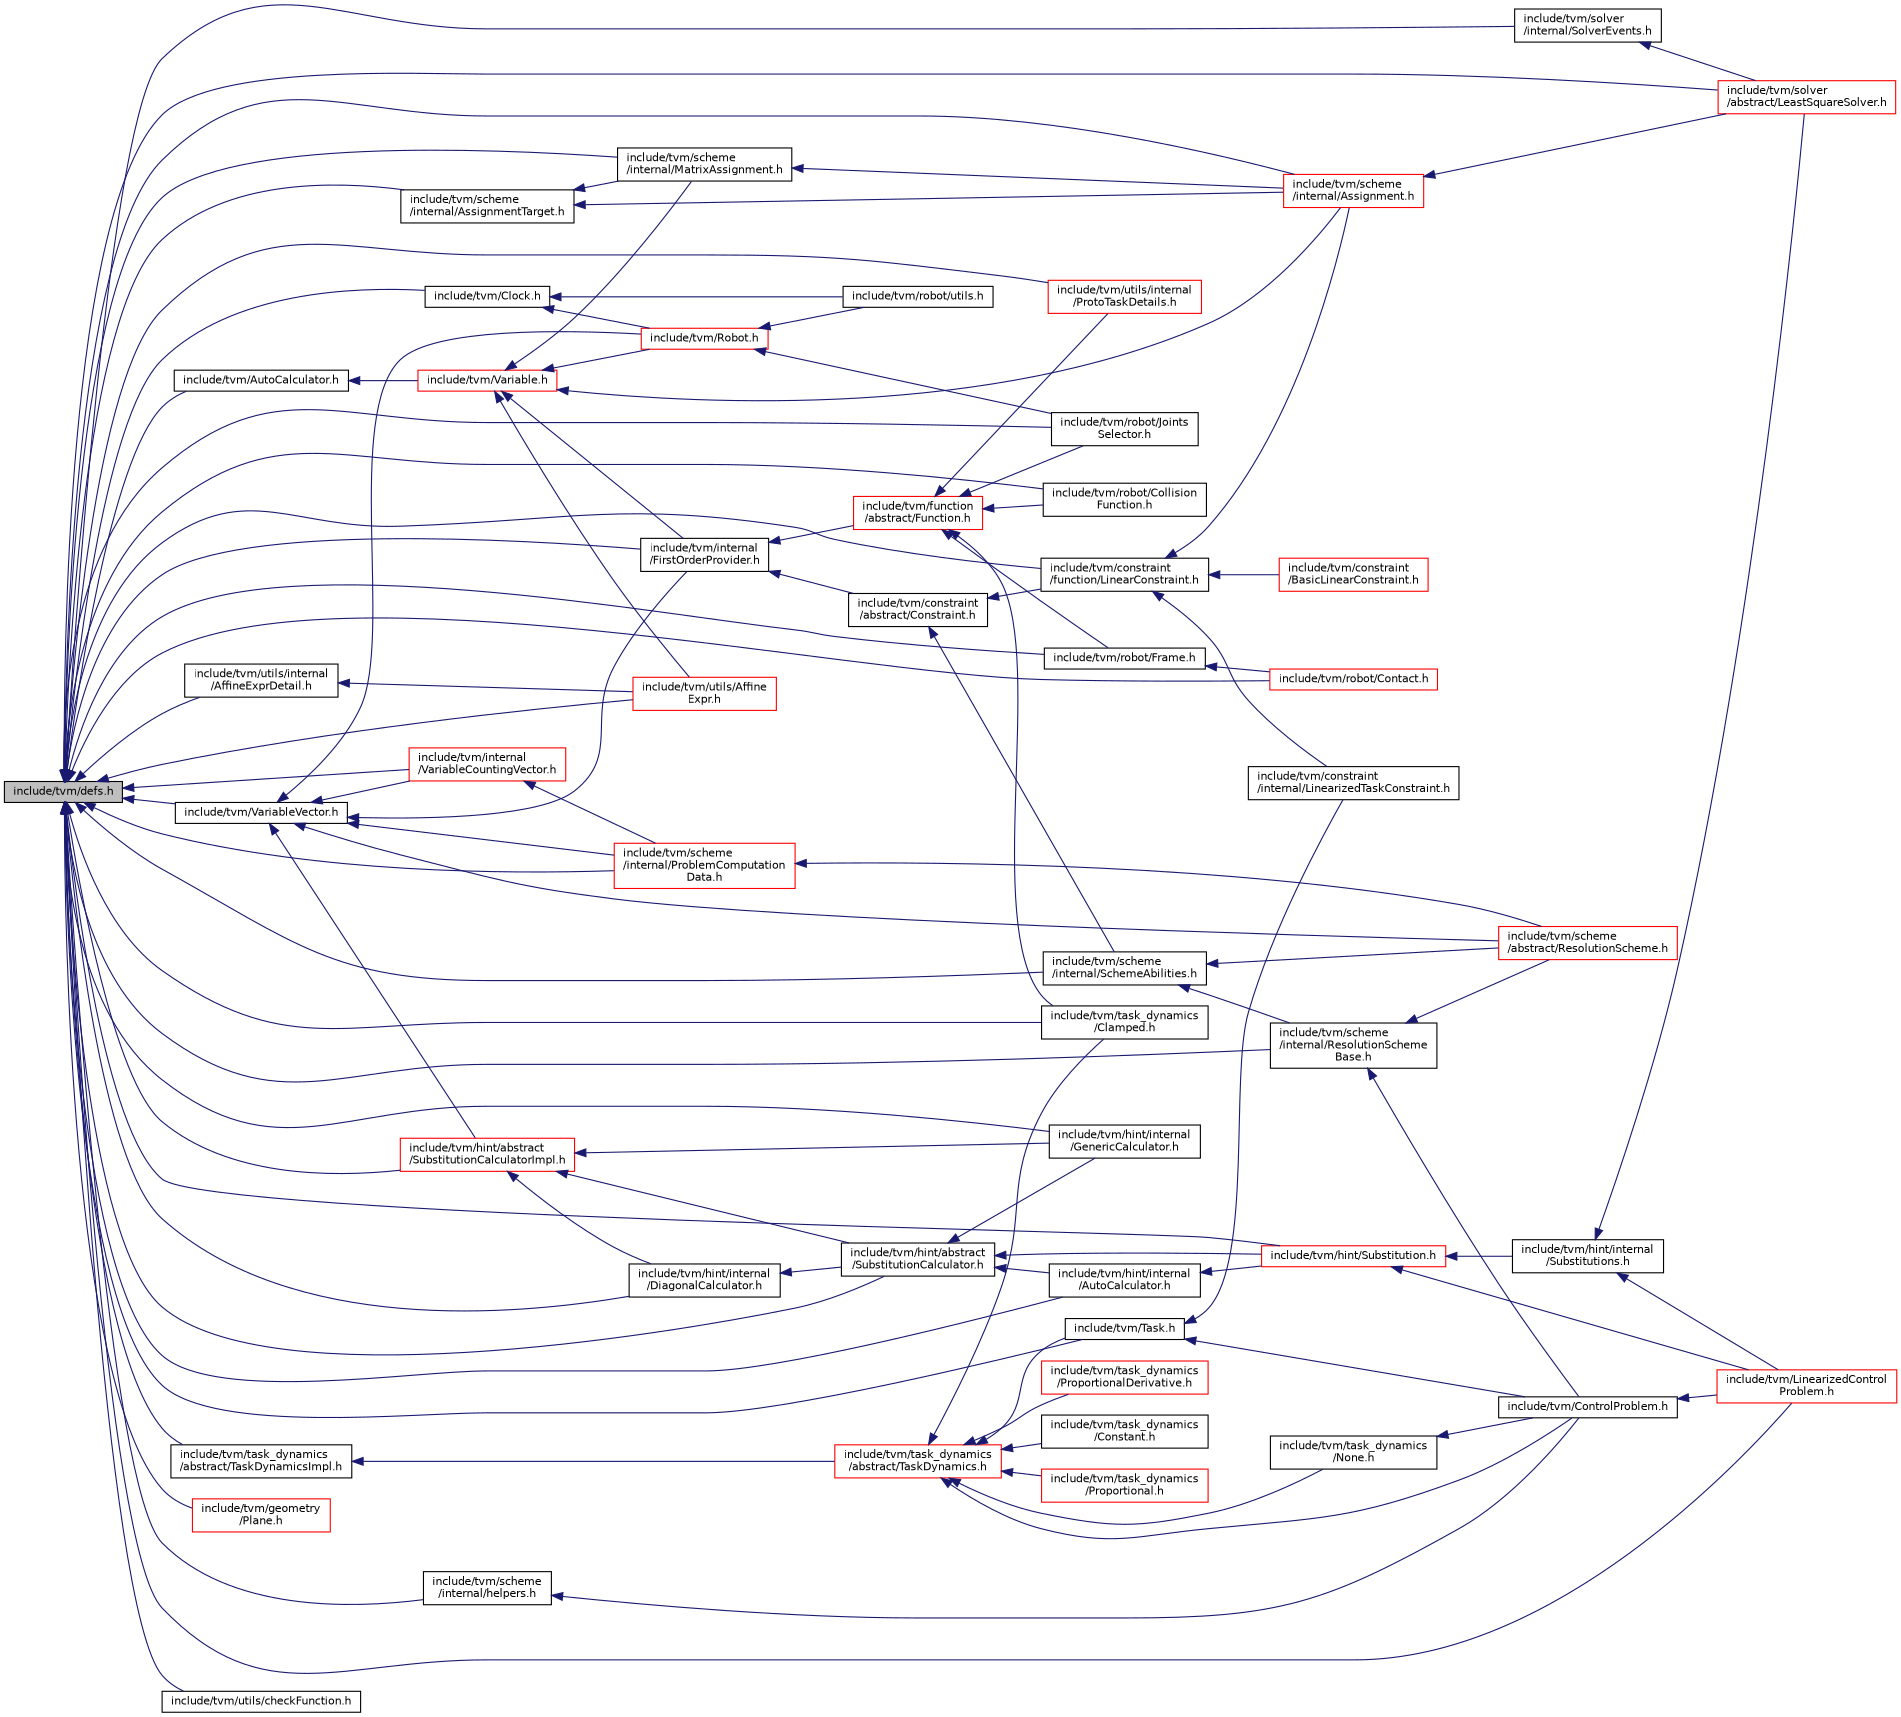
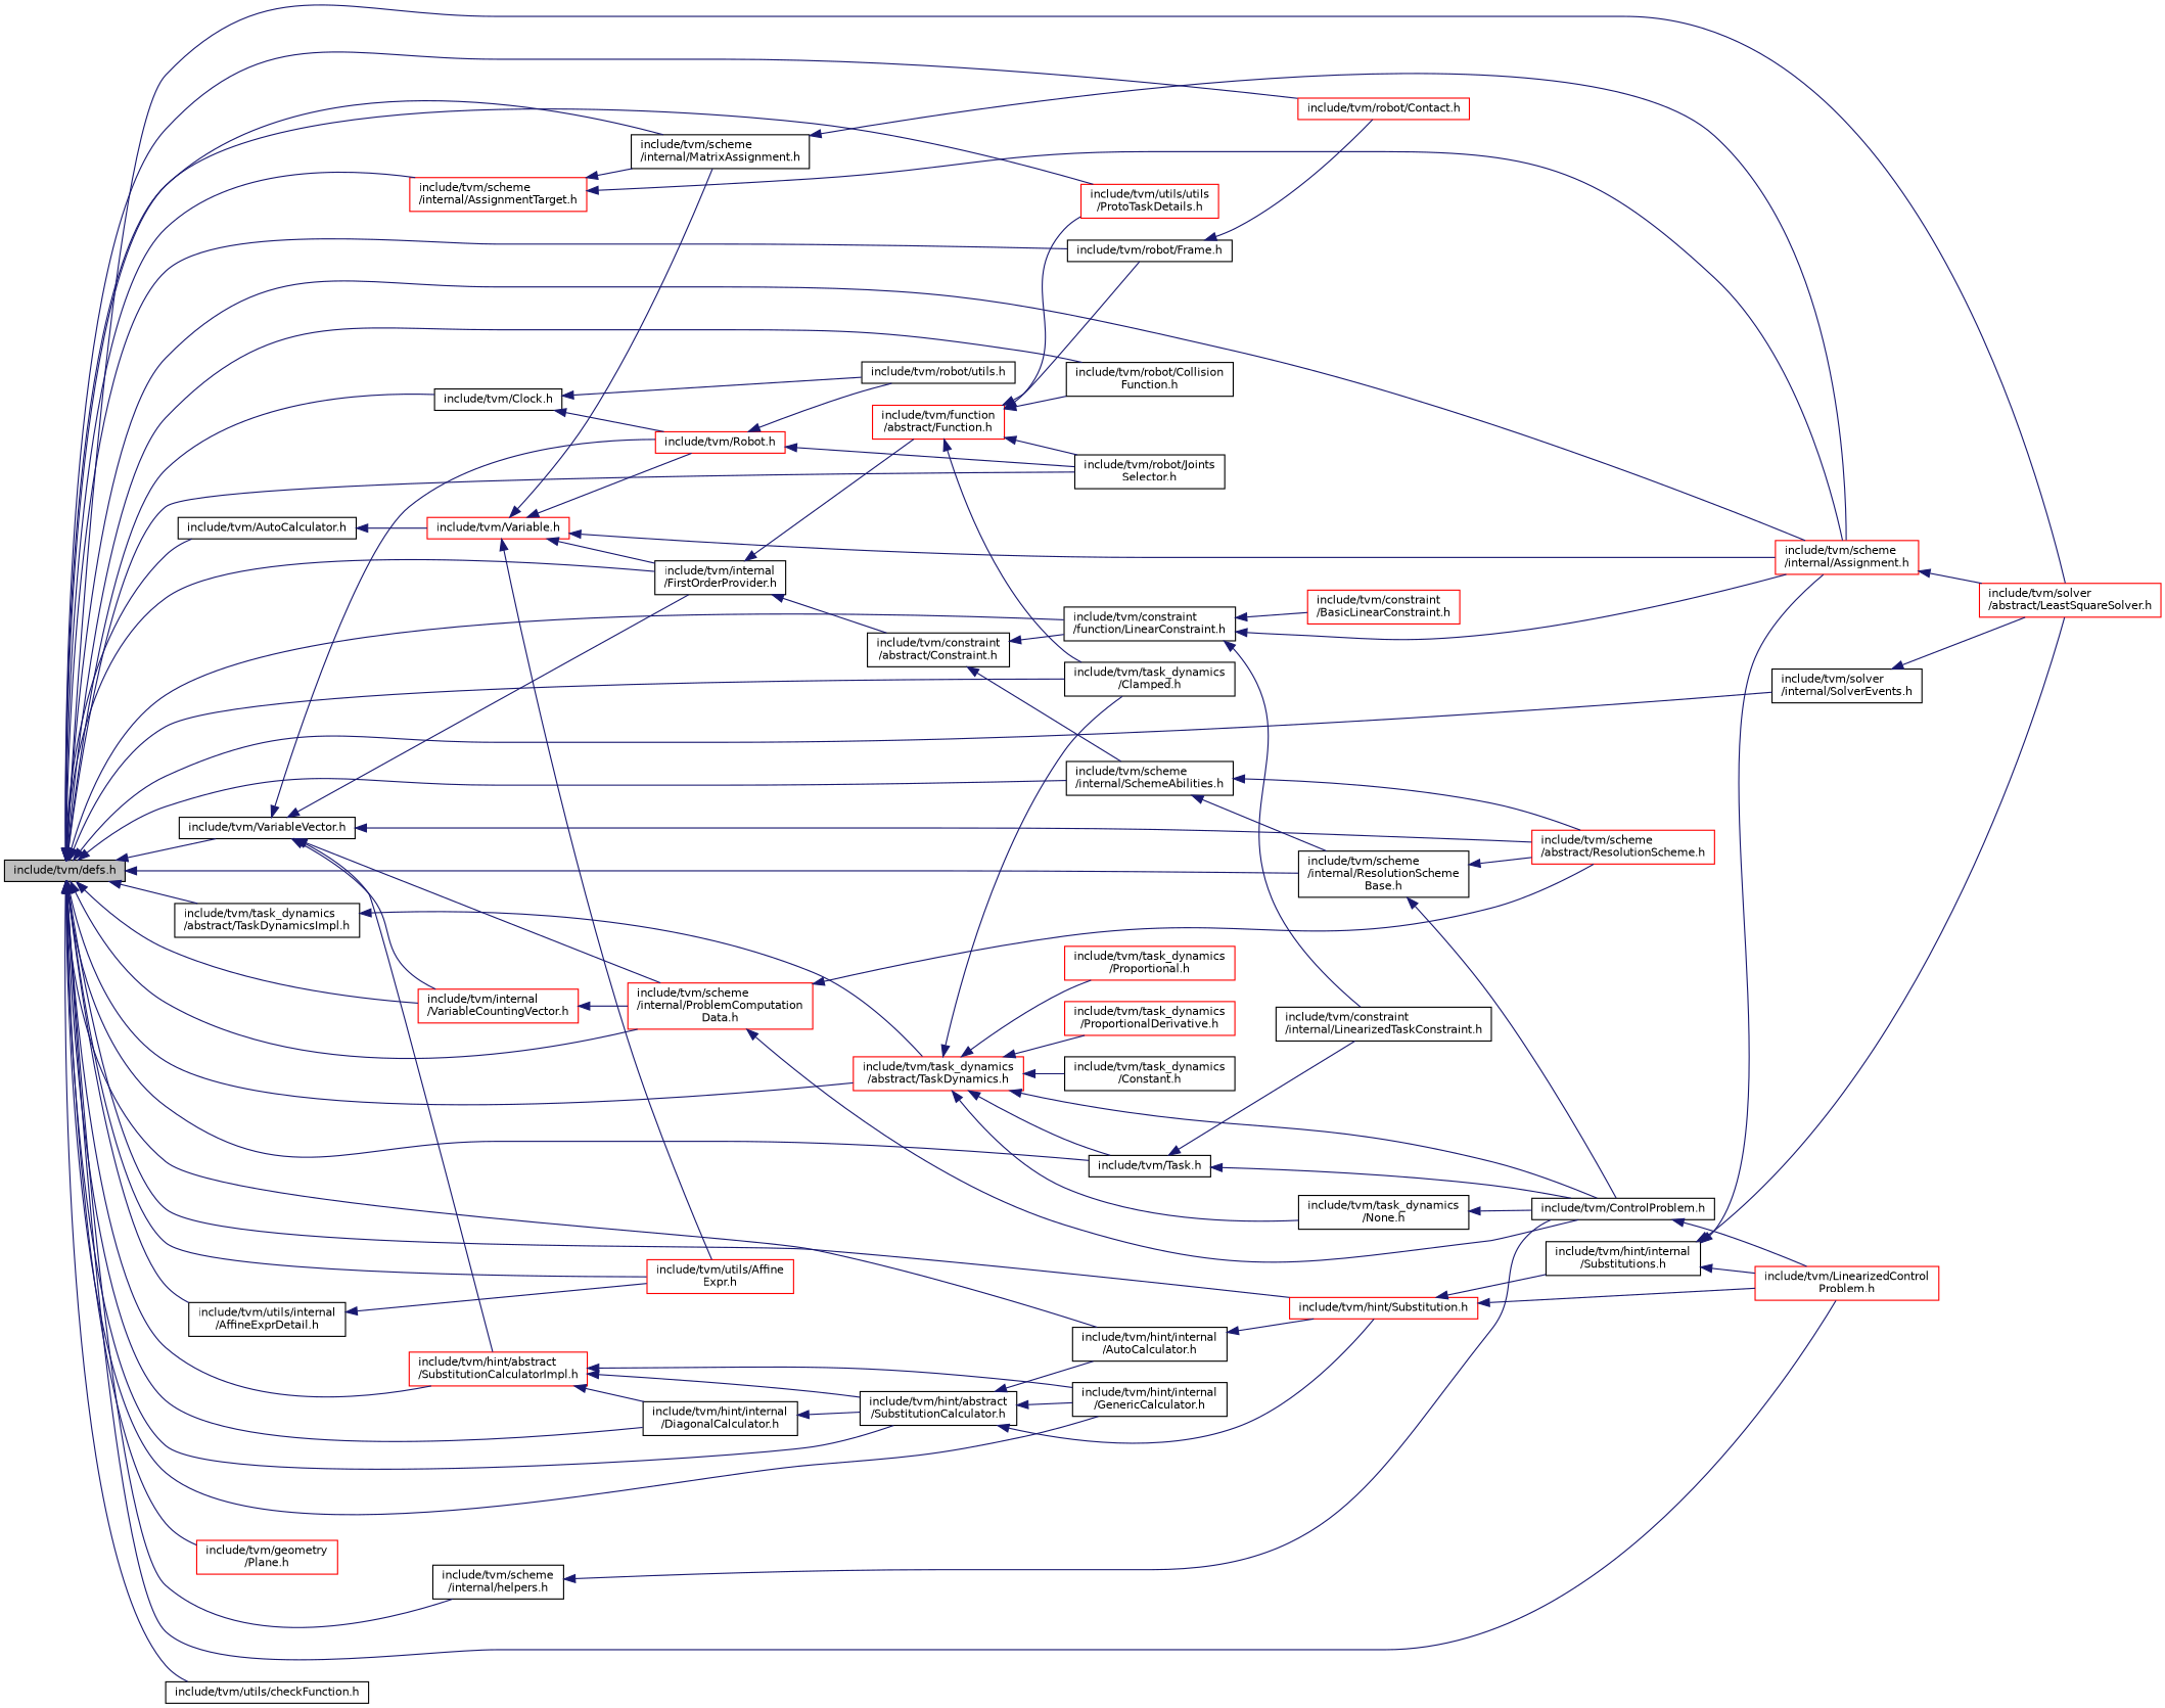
  digraph {
    rankdir=LR
    node [color=black fillcolor=white fontname=Helvetica fontsize=10 shape=record style=filled]
    edge [color=midnightblue dir=back fontname=Helvetica fontsize=10 labelfontname=Helvetica labelfontsize=10 style=solid]
    n1 [fillcolor=grey75 fontcolor=black height=0.2 label="include/tvm/defs.h" width=0.4]
    n2 [height=0.2 label="include/tvm/Clock.h" width=0.4]
    n3 [height=0.2 label="include/tvm/robot/Joints\lSelector.h" width=0.4]
    n4 [height=0.2 label="include/tvm/internal\l/FirstOrderProvider.h" width=0.4]
    n5 [height=0.2 label="include/tvm/constraint\l/function/LinearConstraint.h" width=0.4]
    n6 [color=red height=0.2 label="include/tvm/scheme\l/internal/Assignment.h" width=0.4]
    n7 [color=red height=0.2 label="include/tvm/solver\l/abstract/LeastSquareSolver.h" width=0.4]
    n8 [height=0.2 label="include/tvm/scheme\l/internal/SchemeAbilities.h" width=0.4]
    n9 [height=0.2 label="include/tvm/scheme\l/internal/ResolutionScheme\lBase.h" width=0.4]
    n10 [color=red height=0.2 label="include/tvm/LinearizedControl\lProblem.h" width=0.4]
-   n11 [color=red height=0.2 label="include/tvm/utils/internal\l/ProtoTaskDetails.h" width=0.4]
+   n11 [color=red height=0.2 label="include/tvm/utils/utils\l/ProtoTaskDetails.h" width=0.4]
    n12 [height=0.2 label="include/tvm/robot/Collision\lFunction.h" width=0.4]
    n13 [height=0.2 label="include/tvm/robot/Frame.h" width=0.4]
    n14 [color=red height=0.2 label="include/tvm/robot/Contact.h" width=0.4]
    n15 [height=0.2 label="include/tvm/task_dynamics\l/Clamped.h" width=0.4]
    n16 [height=0.2 label="include/tvm/AutoCalculator.h" width=0.4]
    n17 [color=red height=0.2 label="include/tvm/utils/Affine\lExpr.h" width=0.4]
    n18 [height=0.2 label="include/tvm/scheme\l/internal/MatrixAssignment.h" width=0.4]
    n19 [height=0.2 label="include/tvm/VariableVector.h" width=0.4]
    n20 [color=red height=0.2 label="include/tvm/internal\l/VariableCountingVector.h" width=0.4]
    n21 [color=red height=0.2 label="include/tvm/scheme\l/internal/ProblemComputation\lData.h" width=0.4]
    n22 [color=red height=0.2 label="include/tvm/hint/abstract\l/SubstitutionCalculatorImpl.h" width=0.4]
    n23 [height=0.2 label="include/tvm/hint/abstract\l/SubstitutionCalculator.h" width=0.4]
    n24 [height=0.2 label="include/tvm/hint/internal\l/AutoCalculator.h" width=0.4]
    n25 [color=red height=0.2 label="include/tvm/hint/Substitution.h" width=0.4]
    n26 [height=0.2 label="include/tvm/hint/internal\l/DiagonalCalculator.h" width=0.4]
    n27 [height=0.2 label="include/tvm/hint/internal\l/GenericCalculator.h" width=0.4]
    n28 [height=0.2 label="include/tvm/Task.h" width=0.4]
    n29 [color=red height=0.2 label="include/tvm/task_dynamics\l/abstract/TaskDynamics.h" width=0.4]
    n30 [height=0.2 label="include/tvm/task_dynamics\l/abstract/TaskDynamicsImpl.h" width=0.4]
    n31 [height=0.2 label="include/tvm/utils/internal\l/AffineExprDetail.h" width=0.4]
    n32 [height=0.2 label="include/tvm/scheme\l/internal/helpers.h" width=0.4]
    n33 [color=red height=0.2 label="include/tvm/geometry\l/Plane.h" width=0.4]
-   n34 [height=0.2 label="include/tvm/scheme\l/internal/AssignmentTarget.h" width=0.4]
+   n34 [color=red height=0.2 label="include/tvm/scheme\l/internal/AssignmentTarget.h" width=0.4]
    n35 [height=0.2 label="include/tvm/solver\l/internal/SolverEvents.h" width=0.4]
    n36 [height=0.2 label="include/tvm/utils/checkFunction.h" width=0.4]
    n37 [color=red height=0.2 label="include/tvm/Robot.h" width=0.4]
    n38 [height=0.2 label="include/tvm/robot/utils.h" width=0.4]
    n39 [height=0.2 label="include/tvm/constraint\l/abstract/Constraint.h" width=0.4]
    n40 [color=red height=0.2 label="include/tvm/function\l/abstract/Function.h" width=0.4]
    n41 [color=red height=0.2 label="include/tvm/constraint\l/BasicLinearConstraint.h" width=0.4]
    n42 [height=0.2 label="include/tvm/constraint\l/internal/LinearizedTaskConstraint.h" width=0.4]
    n43 [color=red height=0.2 label="include/tvm/scheme\l/abstract/ResolutionScheme.h" width=0.4]
    n44 [height=0.2 label="include/tvm/ControlProblem.h" width=0.4]
    n45 [color=red height=0.2 label="include/tvm/Variable.h" width=0.4]
    n46 [height=0.2 label="include/tvm/hint/internal\l/Substitutions.h" width=0.4]
    n47 [height=0.2 label="include/tvm/task_dynamics\l/None.h" width=0.4]
    n48 [height=0.2 label="include/tvm/task_dynamics\l/Constant.h" width=0.4]
    n49 [color=red height=0.2 label="include/tvm/task_dynamics\l/Proportional.h" width=0.4]
    n50 [color=red height=0.2 label="include/tvm/task_dynamics\l/ProportionalDerivative.h" width=0.4]
    n1 -> n2
    n1 -> n3
    n1 -> n4
    n1 -> n5
    n1 -> n6
    n1 -> n7
    n1 -> n8
    n1 -> n9
    n1 -> n10
    n1 -> n11
    n1 -> n12
    n1 -> n13
    n1 -> n14
    n1 -> n15
    n1 -> n16
    n1 -> n17
    n1 -> n18
    n1 -> n19
    n1 -> n20
    n1 -> n21
    n1 -> n22
    n1 -> n23
    n1 -> n24
    n1 -> n25
    n1 -> n26
    n1 -> n27
    n1 -> n28
+   n1 -> n29
    n1 -> n30
    n1 -> n31
    n1 -> n32
    n1 -> n33
    n1 -> n34
    n1 -> n35
    n1 -> n36
    n2 -> n37
    n2 -> n38
    n4 -> n39
    n4 -> n40
    n5 -> n6
    n5 -> n41
    n5 -> n42
    n6 -> n7
    n8 -> n9
    n8 -> n43
    n9 -> n43
    n9 -> n44
    n13 -> n14
    n16 -> n45
    n18 -> n6
    n19 -> n4
    n19 -> n20
    n19 -> n21
    n19 -> n22
    n19 -> n37
    n19 -> n43
    n20 -> n21
    n21 -> n43
+   n21 -> n44
    n22 -> n23
    n22 -> n26
    n22 -> n27
    n23 -> n24
    n23 -> n25
    n23 -> n27
    n24 -> n25
    n25 -> n10
    n25 -> n46
    n26 -> n23
    n28 -> n42
    n28 -> n44
    n29 -> n15
    n29 -> n28
    n29 -> n44
    n29 -> n47
    n29 -> n48
    n29 -> n49
    n29 -> n50
    n30 -> n29
    n31 -> n17
    n32 -> n44
    n34 -> n6
    n34 -> n18
    n35 -> n7
    n37 -> n3
    n37 -> n38
    n39 -> n5
    n39 -> n8
    n40 -> n3
    n40 -> n11
    n40 -> n12
    n40 -> n13
    n40 -> n15
    n44 -> n10
    n45 -> n4
    n45 -> n6
    n45 -> n17
    n45 -> n18
    n45 -> n37
+   n46 -> n6
    n46 -> n7
    n46 -> n10
    n47 -> n44
  }
